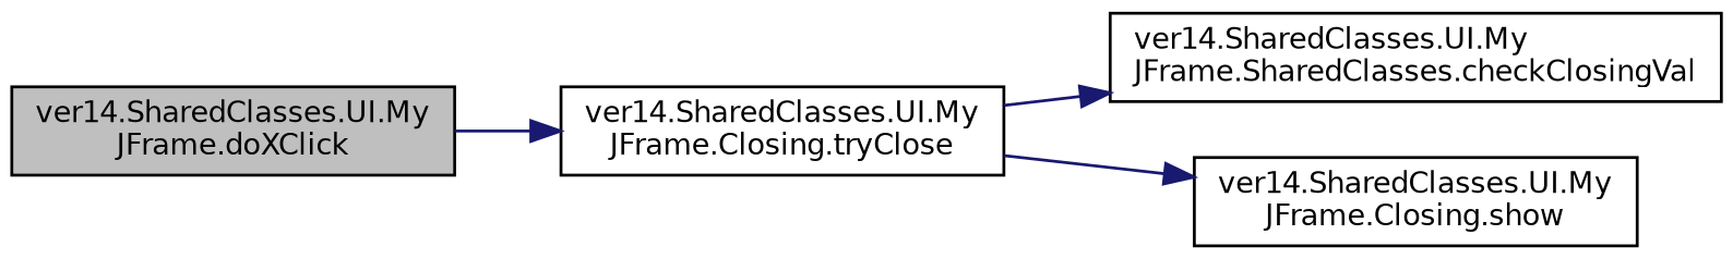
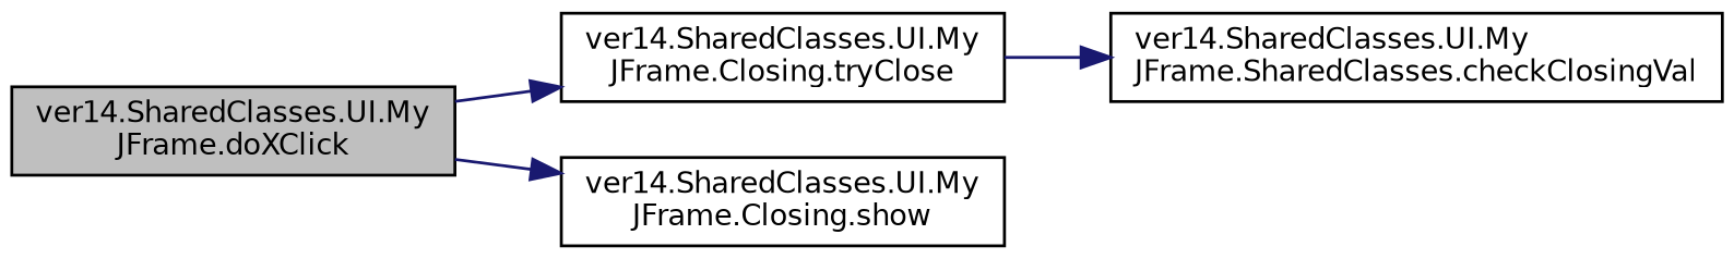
  digraph {
    rankdir=LR
    node [color=black fillcolor=white fontname=Helvetica fontsize=10 shape=record style=filled]
    edge [color=midnightblue fontname=Helvetica fontsize=10 labelfontname=Helvetica labelfontsize=10 style=solid]
    n1 [fillcolor=grey75 fontcolor=black height=0.2 label="ver14.SharedClasses.UI.My\lJFrame.doXClick" width=0.4]
    n2 [height=0.2 label="ver14.SharedClasses.UI.My\lJFrame.Closing.tryClose" width=0.4]
    n3 [height=0.2 label="ver14.SharedClasses.UI.My\lJFrame.SharedClasses.checkClosingVal" width=0.4]
    n4 [height=0.2 label="ver14.SharedClasses.UI.My\lJFrame.Closing.show" width=0.4]
    n1 -> n2
    n2 -> n3
-   n2 -> n4
+   n1 -> n4
  }
